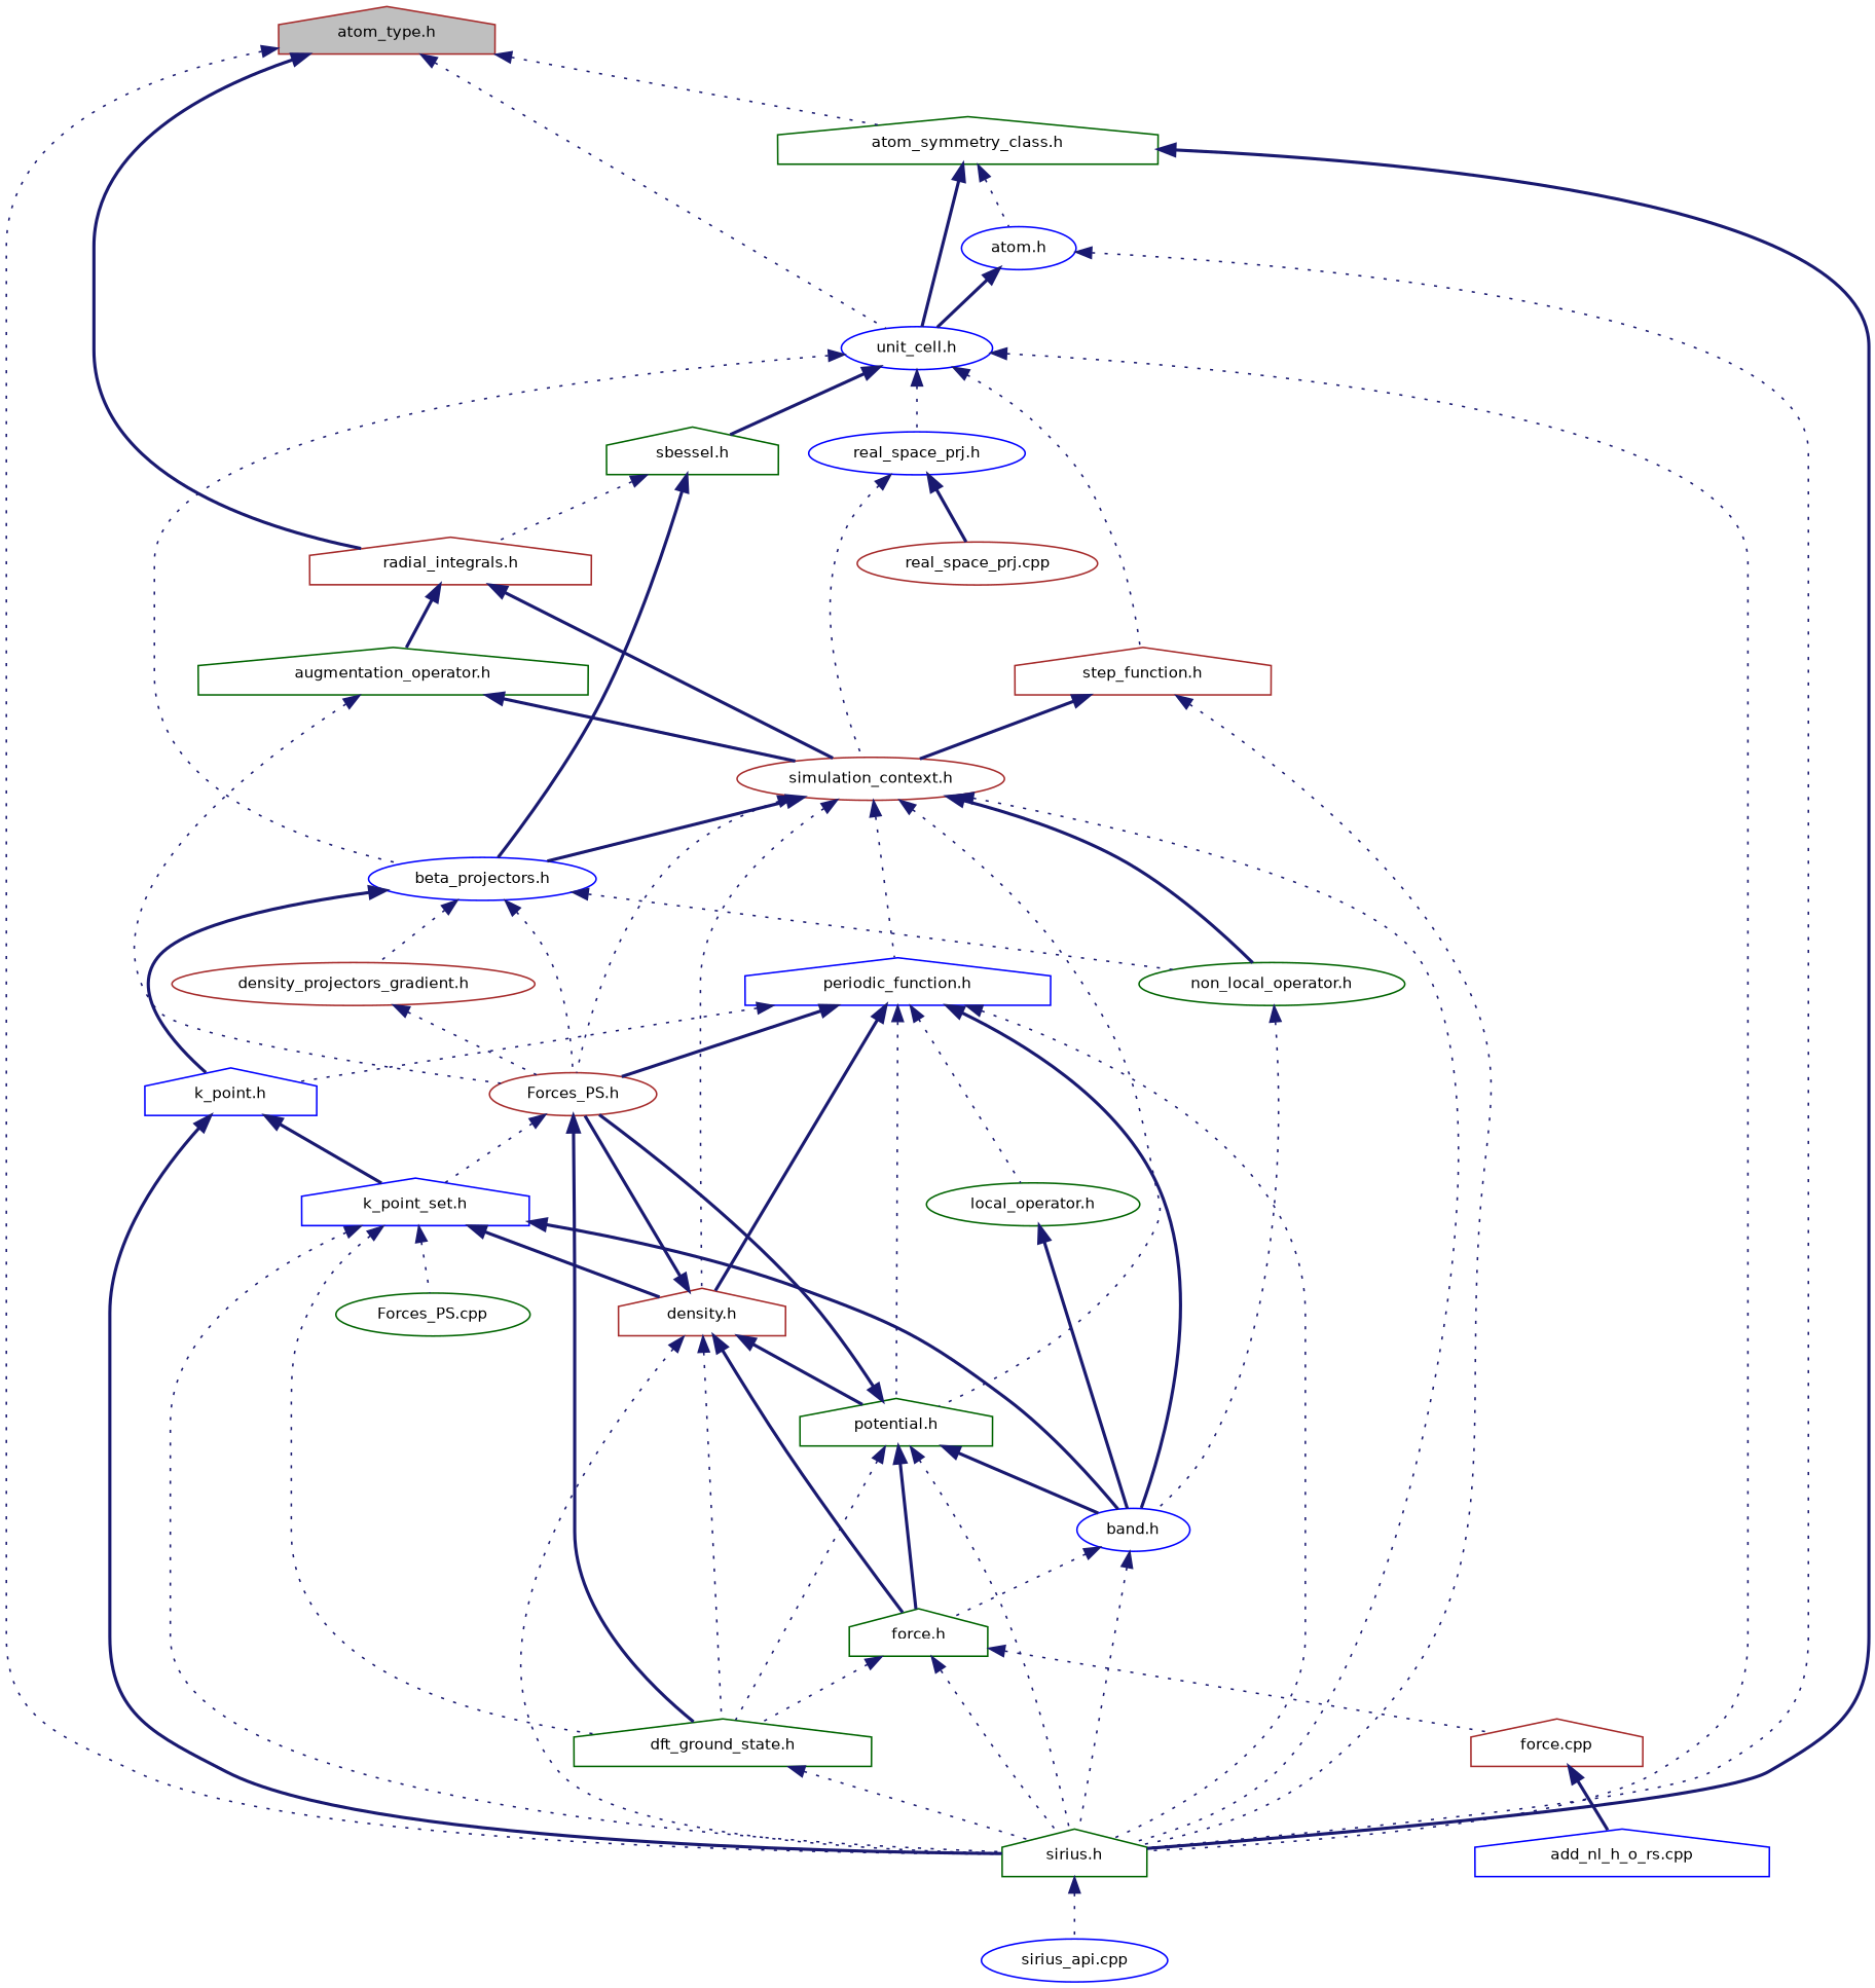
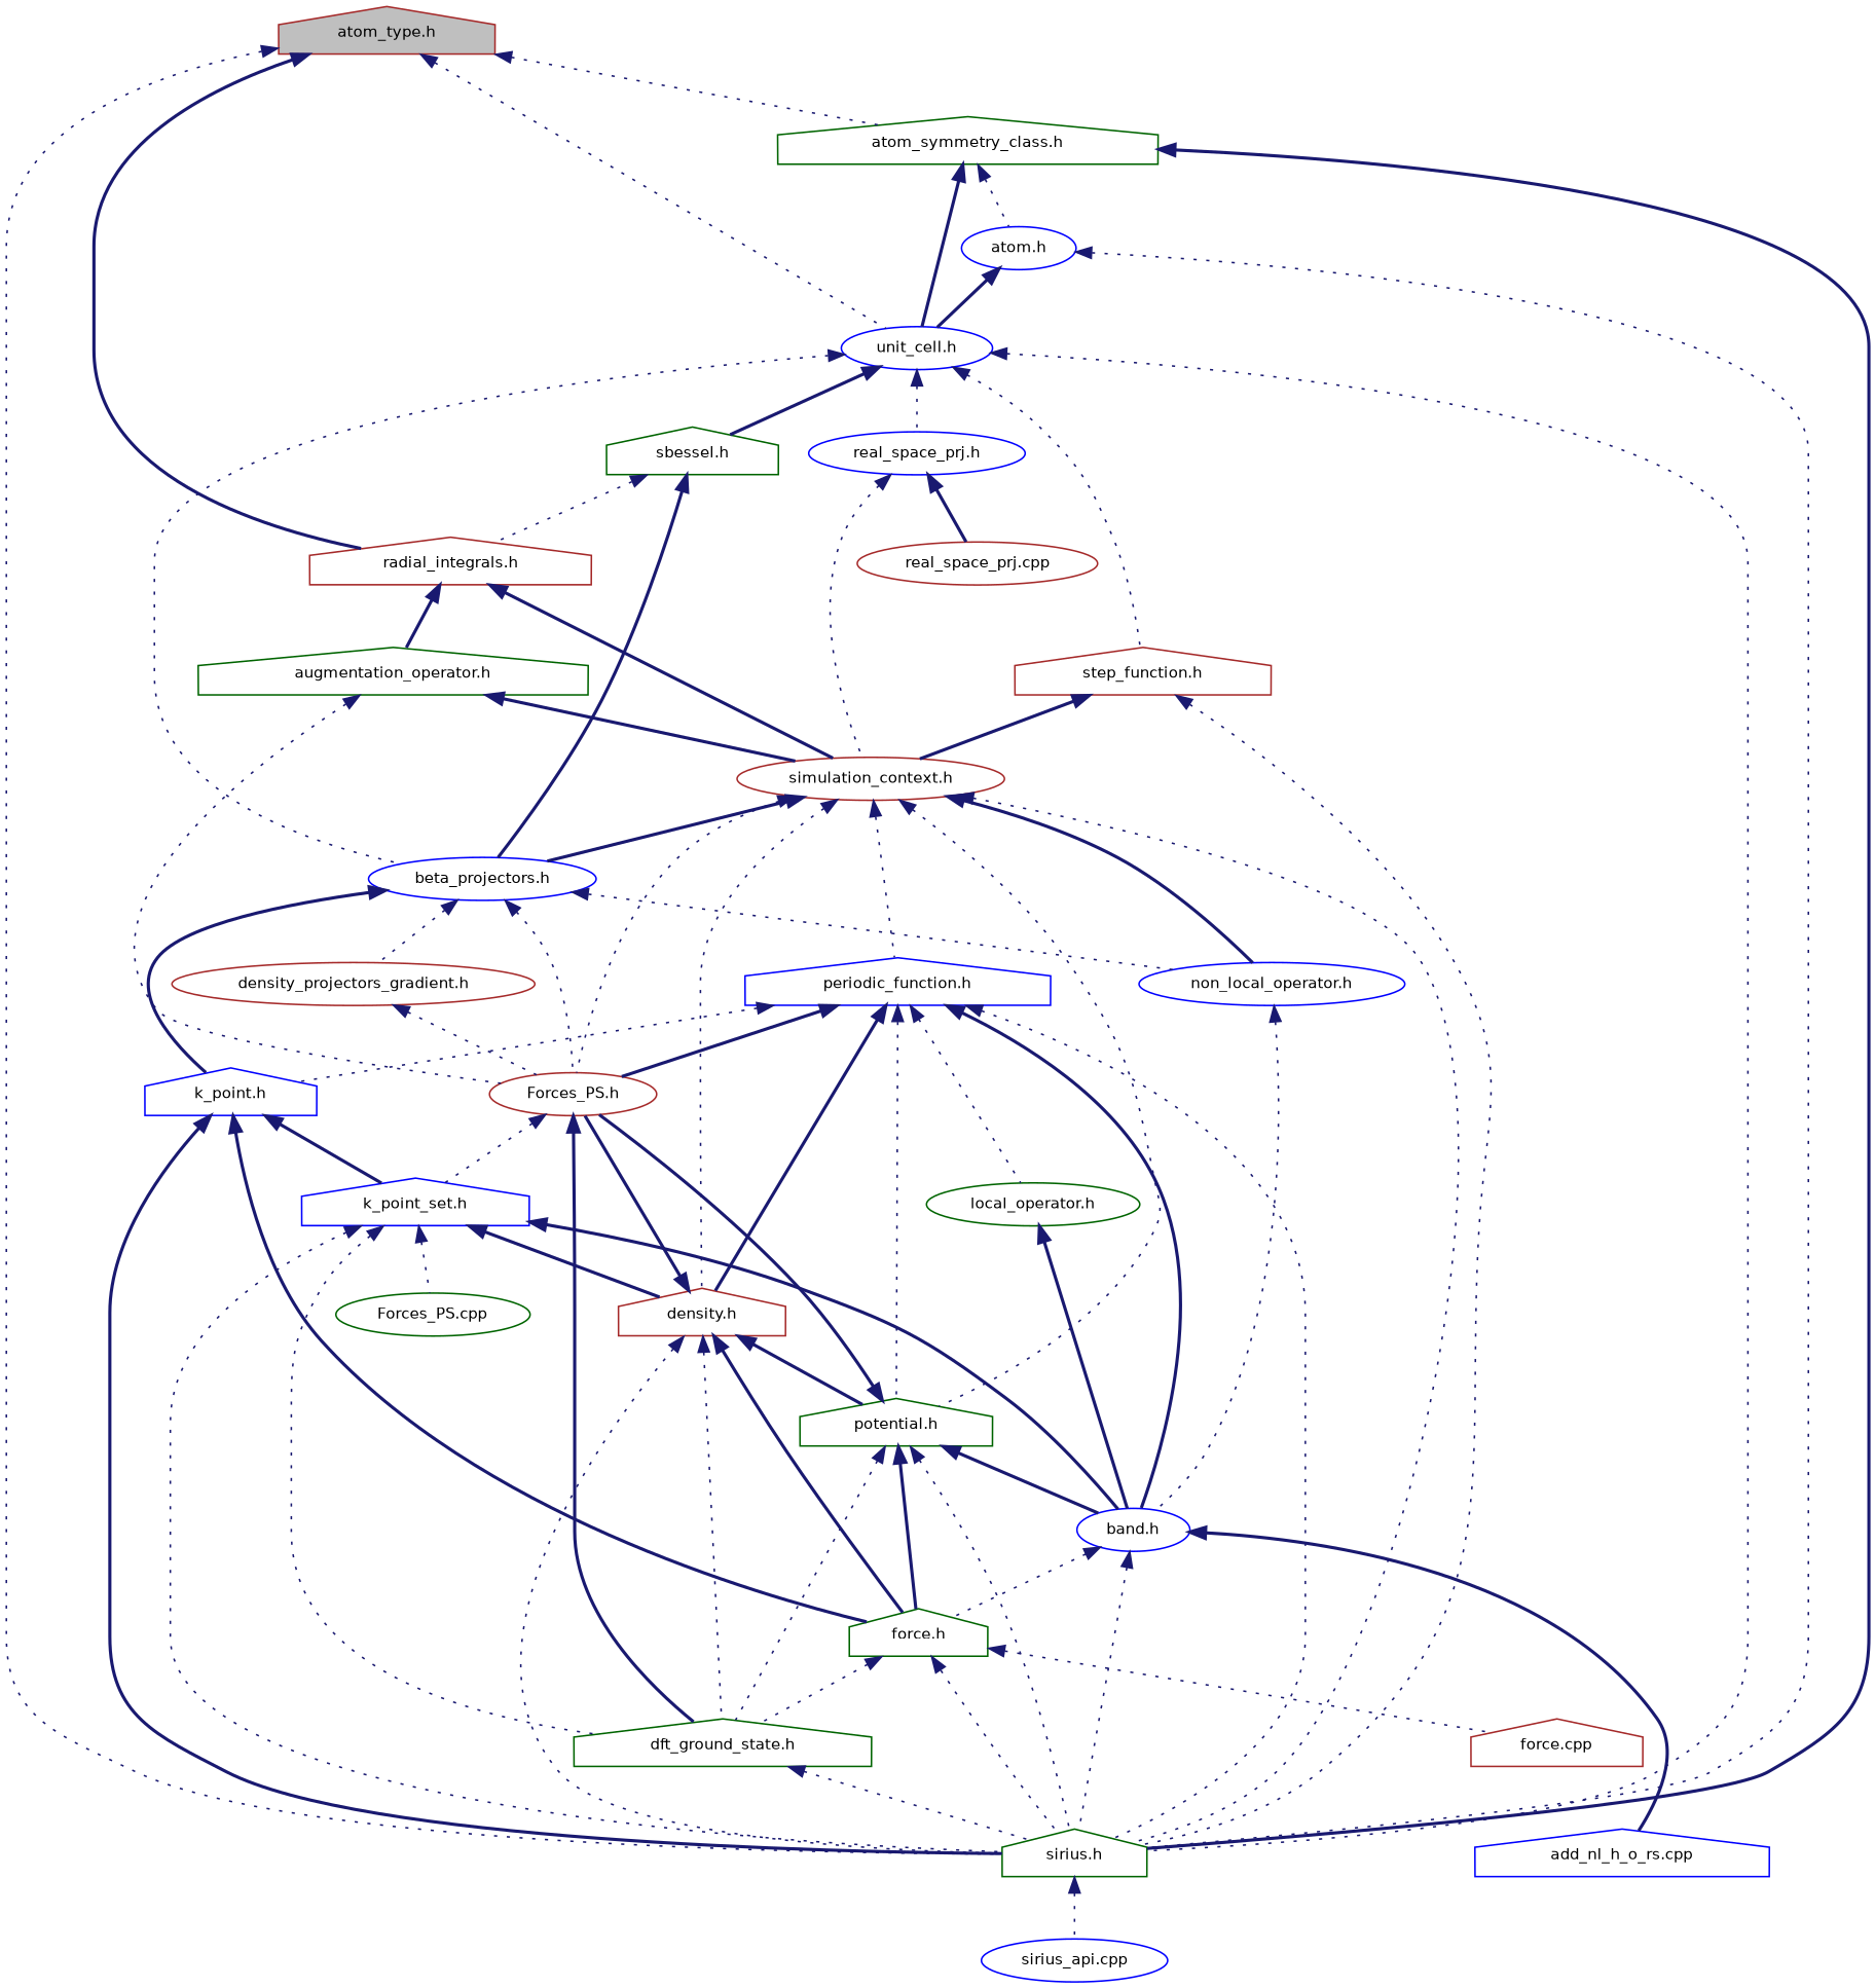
  digraph {
    node [color=blue fillcolor=white fontname=Helvetica fontsize=10 shape=house style=filled]
    edge [color=midnightblue dir=back fontname=Helvetica fontsize=10 labelfontname=Helvetica labelfontsize=10 style=dotted]
    n1 [color=brown fillcolor=grey75 fontcolor=black height=0.2 label="atom_type.h" width=0.4]
    n2 [height=0.2 label="unit_cell.h" shape=ellipse width=0.4]
    n3 [color=darkgreen height=0.2 label="sirius.h" width=0.4]
    n4 [color=darkgreen height=0.2 label="atom_symmetry_class.h" width=0.4]
    n5 [color=brown height=0.2 label="radial_integrals.h" width=0.4]
    n6 [height=0.2 label="atom.h" shape=ellipse width=0.4]
    n7 [color=darkgreen height=0.2 label="sbessel.h" width=0.4]
    n8 [height=0.2 label="beta_projectors.h" shape=ellipse width=0.4]
    n9 [color=brown height=0.2 label="step_function.h" width=0.4]
    n10 [height=0.2 label="real_space_prj.h" shape=ellipse width=0.4]
    n11 [height=0.2 label="sirius_api.cpp" shape=ellipse width=0.4]
    n12 [color=brown height=0.2 label="Forces_PS.h" shape=ellipse width=0.4]
-   n13 [color=darkgreen height=0.2 label="non_local_operator.h" shape=ellipse width=0.4]
+   n13 [height=0.2 label="non_local_operator.h" shape=ellipse width=0.4]
    n14 [height=0.2 label="k_point.h" width=0.4]
    n15 [color=brown height=0.2 label="density_projectors_gradient.h" shape=ellipse width=0.4]
    n16 [color=brown height=0.2 label="simulation_context.h" shape=ellipse width=0.4]
    n17 [color=brown height=0.2 label="real_space_prj.cpp" shape=ellipse width=0.4]
    n18 [color=darkgreen height=0.2 label="augmentation_operator.h" width=0.4]
    n19 [height=0.2 label="periodic_function.h" width=0.4]
    n20 [color=brown height=0.2 label="density.h" width=0.4]
    n21 [color=darkgreen height=0.2 label="potential.h" width=0.4]
    n22 [color=darkgreen height=0.2 label="dft_ground_state.h" width=0.4]
    n23 [height=0.2 label="k_point_set.h" width=0.4]
    n24 [height=0.2 label="band.h" shape=ellipse width=0.4]
    n25 [color=darkgreen height=0.2 label="local_operator.h" shape=ellipse width=0.4]
    n26 [color=darkgreen height=0.2 label="force.h" width=0.4]
    n27 [height=0.2 label="add_nl_h_o_rs.cpp" width=0.4]
    n28 [color=brown height=0.2 label="force.cpp" width=0.4]
    n29 [color=darkgreen height=0.2 label="Forces_PS.cpp" shape=ellipse width=0.4]
    n1 -> n2
    n1 -> n3
    n1 -> n4
    n1 -> n5 [style=bold]
    n2 -> n3
    n2 -> n7 [style=bold]
    n2 -> n8
    n2 -> n9
    n2 -> n10
    n3 -> n11
    n4 -> n2 [style=bold]
    n4 -> n3 [style=bold]
    n4 -> n6
    n5 -> n16 [style=bold]
    n5 -> n18 [style=bold]
    n6 -> n2 [style=bold]
    n6 -> n3
    n7 -> n5
    n7 -> n8 [style=bold]
    n8 -> n12
    n8 -> n13
    n8 -> n14 [style=bold]
    n8 -> n15
    n9 -> n3
    n9 -> n16 [style=bold]
    n10 -> n16
    n10 -> n17 [style=bold]
    n12 -> n22 [style=bold]
    n12 -> n23
    n13 -> n24
    n14 -> n3 [style=bold]
    n14 -> n23 [style=bold]
+   n14 -> n26 [style=bold]
    n15 -> n12
    n16 -> n3
    n16 -> n8 [style=bold]
    n16 -> n12
    n16 -> n13 [style=bold]
    n16 -> n19
    n16 -> n20
    n16 -> n21
    n18 -> n12
    n18 -> n16 [style=bold]
    n19 -> n3
    n19 -> n12 [style=bold]
    n19 -> n14
    n19 -> n20 [style=bold]
    n19 -> n21
    n19 -> n24 [style=bold]
    n19 -> n25
    n20 -> n3
    n20 -> n12 [style=bold]
    n20 -> n21 [style=bold]
    n20 -> n22
    n20 -> n26 [style=bold]
    n21 -> n3
    n21 -> n12 [style=bold]
    n21 -> n22
    n21 -> n24 [style=bold]
    n21 -> n26 [style=bold]
    n22 -> n3
    n23 -> n3
    n23 -> n20 [style=bold]
    n23 -> n22
    n23 -> n24 [style=bold]
    n23 -> n29
    n24 -> n3
    n24 -> n26
-   n28 -> n27 [style=bold]
+   n24 -> n27 [style=bold]
    n25 -> n24 [style=bold]
    n26 -> n3
    n26 -> n22
    n26 -> n28
  }
